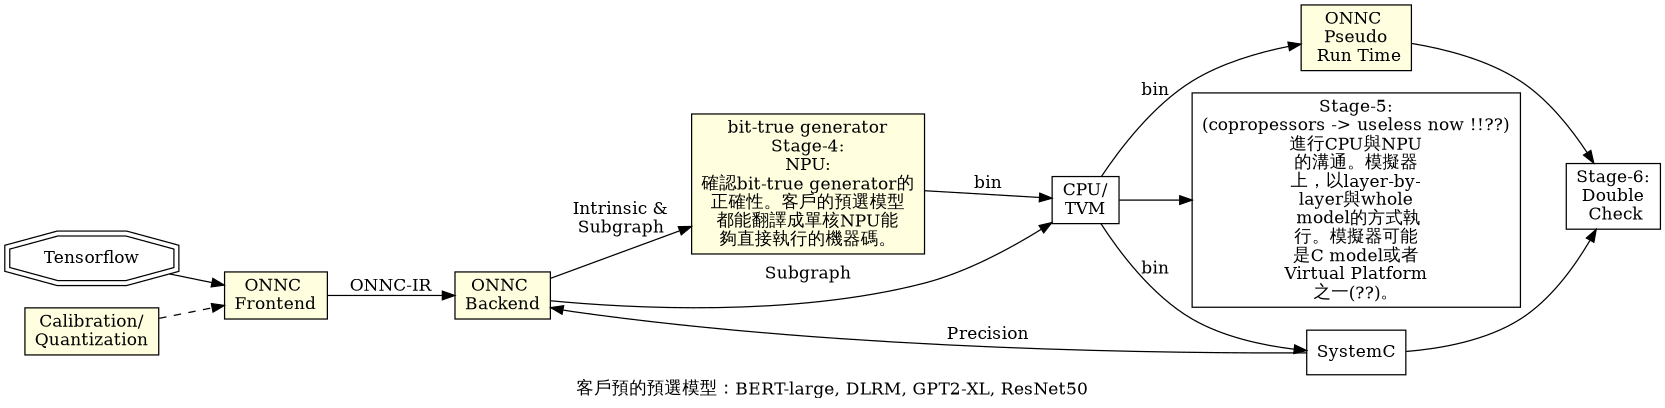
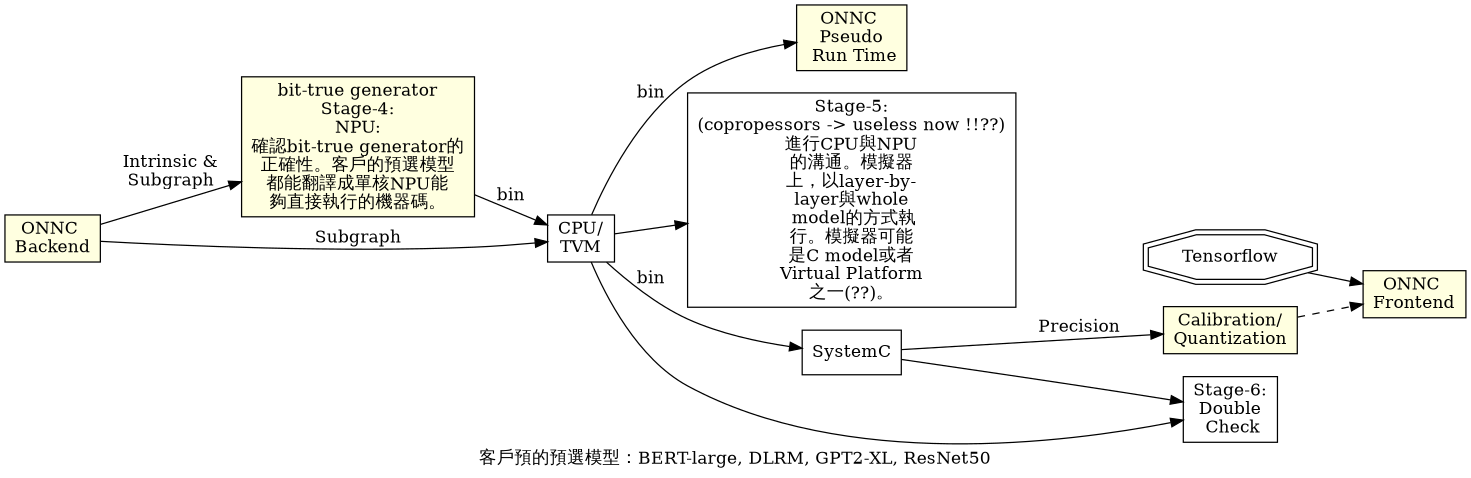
  digraph {
    label="客戶預的預選模型：BERT-large, DLRM, GPT2-XL, ResNet50"
    rankdir=LR
    node [fillcolor=lightyellow shape=box style=filled]
    n1 [label="ONNC \nFrontend"]
    n2 [label="ONNC \nBackend"]
    Tensorflow [shape=doubleoctagon fillcolor="" style=""]
    n4 [label="bit-true generator\nStage-4:\nNPU:\n確認bit-true generator的\n正確性。客戶的預選模型\n都能翻譯成單核NPU能\n夠直接執行的機器碼。"]
    "CPU/\nTVM" [fillcolor=white]
    n6 [label="ONNC \nPseudo\n Run Time"]
    n7 [fillcolor=white label="Stage-5:\n(copropessors -> useless now !!??)\n進行CPU與NPU\n的溝通。模擬器\n上，以layer-by-\nlayer與whole\n model的方式執\n行。模擬器可能\n是C model或者\nVirtual Platform\n之一(??)。"]
    n8 [fillcolor=white label=SystemC]
    n9 [label="Calibration/\nQuantization"]
    n10 [fillcolor=white label="Stage-6:\nDouble\n Check"]
-   n1 -> n2 [label="ONNC-IR"]
    n2 -> n4 [label="Intrinsic &\nSubgraph"]
    n2 -> "CPU/\nTVM" [label="Subgraph"]
    Tensorflow -> n1
    n4 -> "CPU/\nTVM" [label=bin]
    "CPU/\nTVM" -> n6 [label=bin]
    "CPU/\nTVM" -> n7
    "CPU/\nTVM" -> n8 [label=bin]
-   n6 -> n10
-   n8 -> n2 [label=Precision]
+   "CPU/\nTVM" -> n10
+   n8 -> n9 [label=Precision]
    n8 -> n10
    n9 -> n1 [style=dashed]
  }
